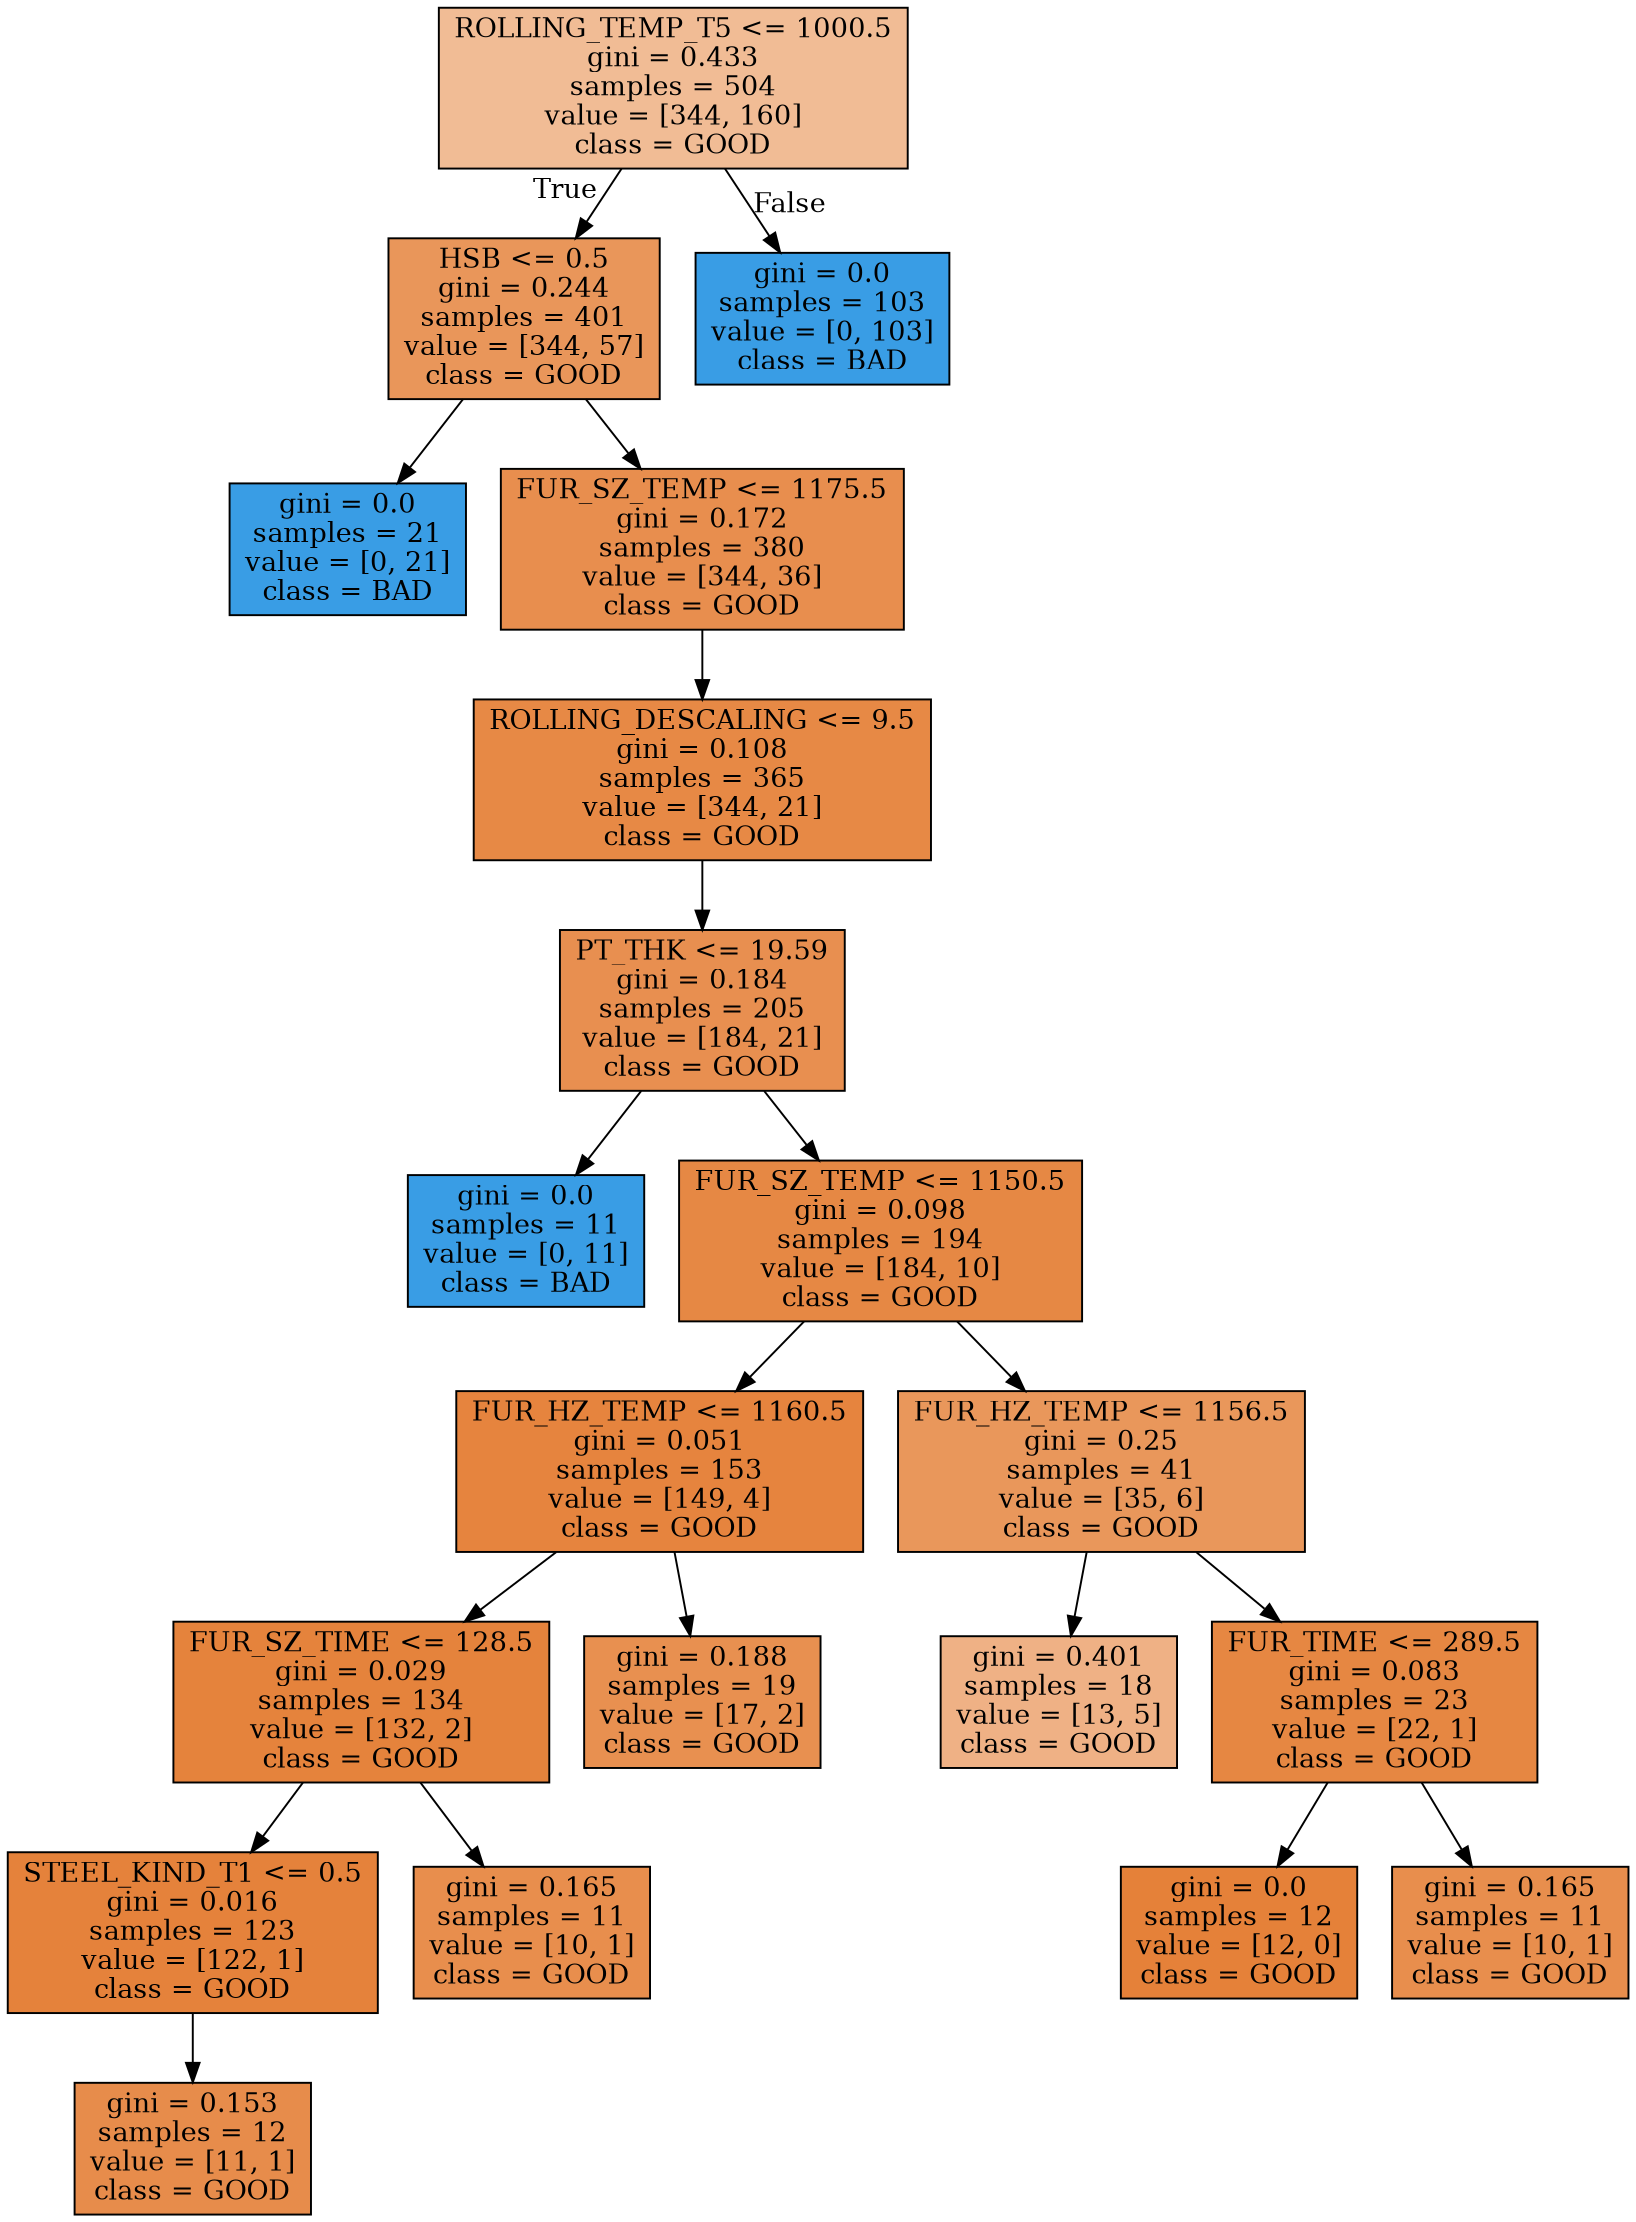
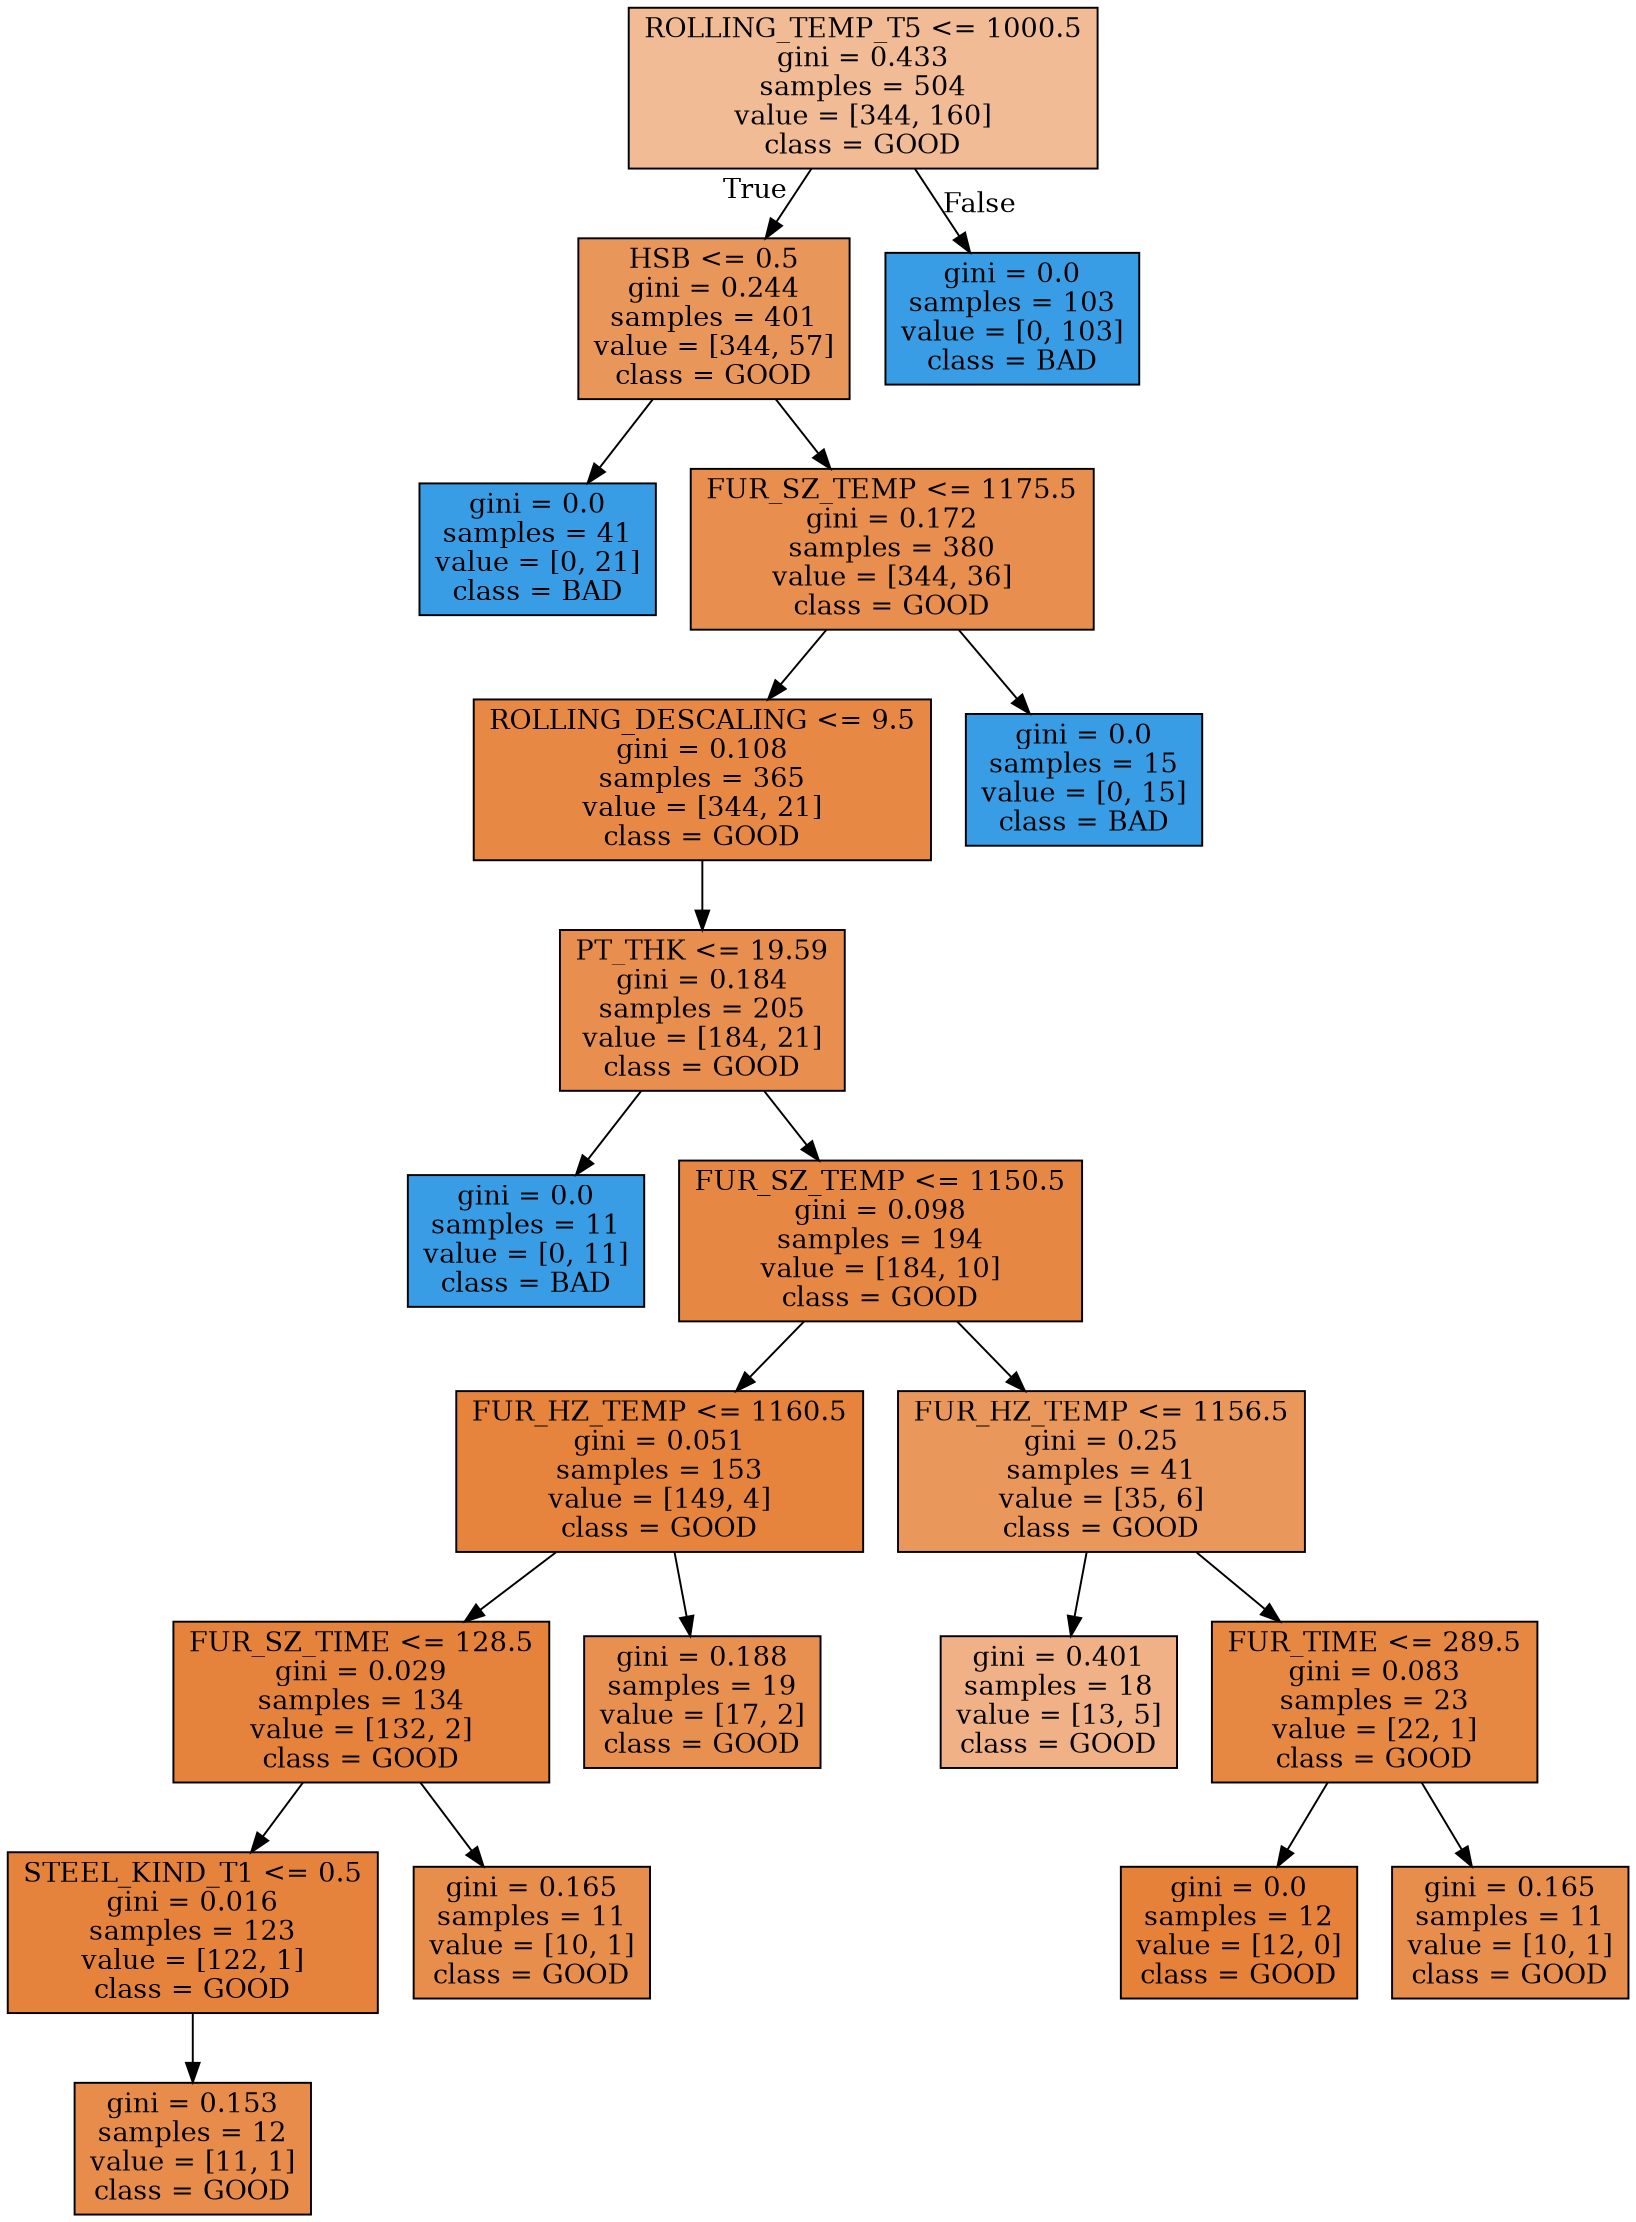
  digraph {
    node [color=black fillcolor="#399de5" shape=box style=filled]
    n1 [fillcolor="#f1bc95" label="ROLLING_TEMP_T5 <= 1000.5\ngini = 0.433\nsamples = 504\nvalue = [344, 160]\nclass = GOOD"]
    n2 [fillcolor="#e9965a" label="HSB <= 0.5\ngini = 0.244\nsamples = 401\nvalue = [344, 57]\nclass = GOOD"]
    n3 [label="gini = 0.0\nsamples = 103\nvalue = [0, 103]\nclass = BAD"]
-   n4 [label="gini = 0.0\nsamples = 21\nvalue = [0, 21]\nclass = BAD"]
+   n4 [label="gini = 0.0\nsamples = 41\nvalue = [0, 21]\nclass = BAD"]
    n5 [fillcolor="#e88e4e" label="FUR_SZ_TEMP <= 1175.5\ngini = 0.172\nsamples = 380\nvalue = [344, 36]\nclass = GOOD"]
    n6 [fillcolor="#e78945" label="ROLLING_DESCALING <= 9.5\ngini = 0.108\nsamples = 365\nvalue = [344, 21]\nclass = GOOD"]
+   n7 [label="gini = 0.0\nsamples = 15\nvalue = [0, 15]\nclass = BAD"]
    n8 [fillcolor="#e88f50" label="PT_THK <= 19.59\ngini = 0.184\nsamples = 205\nvalue = [184, 21]\nclass = GOOD"]
    n9 [label="gini = 0.0\nsamples = 11\nvalue = [0, 11]\nclass = BAD"]
    n10 [fillcolor="#e68844" label="FUR_SZ_TEMP <= 1150.5\ngini = 0.098\nsamples = 194\nvalue = [184, 10]\nclass = GOOD"]
    n11 [fillcolor="#e6843e" label="FUR_HZ_TEMP <= 1160.5\ngini = 0.051\nsamples = 153\nvalue = [149, 4]\nclass = GOOD"]
    n12 [fillcolor="#e9975b" label="FUR_HZ_TEMP <= 1156.5\ngini = 0.25\nsamples = 41\nvalue = [35, 6]\nclass = GOOD"]
    n13 [fillcolor="#e5833c" label="FUR_SZ_TIME <= 128.5\ngini = 0.029\nsamples = 134\nvalue = [132, 2]\nclass = GOOD"]
    n14 [fillcolor="#e89050" label="gini = 0.188\nsamples = 19\nvalue = [17, 2]\nclass = GOOD"]
    n15 [fillcolor="#efb185" label="gini = 0.401\nsamples = 18\nvalue = [13, 5]\nclass = GOOD"]
    n16 [fillcolor="#e68742" label="FUR_TIME <= 289.5\ngini = 0.083\nsamples = 23\nvalue = [22, 1]\nclass = GOOD"]
    n17 [fillcolor="#e5823b" label="STEEL_KIND_T1 <= 0.5\ngini = 0.016\nsamples = 123\nvalue = [122, 1]\nclass = GOOD"]
    n18 [fillcolor="#e88e4d" label="gini = 0.165\nsamples = 11\nvalue = [10, 1]\nclass = GOOD"]
    n19 [fillcolor="#e78c4b" label="gini = 0.153\nsamples = 12\nvalue = [11, 1]\nclass = GOOD"]
    n20 [fillcolor="#e58139" label="gini = 0.0\nsamples = 12\nvalue = [12, 0]\nclass = GOOD"]
    n21 [fillcolor="#e88e4d" label="gini = 0.165\nsamples = 11\nvalue = [10, 1]\nclass = GOOD"]
    n1 -> n2 [headlabel=True labelangle=45 labeldistance=2.5]
    n1 -> n3 [headlabel=False labelangle=-45 labeldistance=2.5]
    n2 -> n4
    n2 -> n5
    n5 -> n6
+   n5 -> n7
    n6 -> n8
    n8 -> n9
    n8 -> n10
    n10 -> n11
    n10 -> n12
    n11 -> n13
    n11 -> n14
    n12 -> n15
    n12 -> n16
    n13 -> n17
    n13 -> n18
    n16 -> n20
    n16 -> n21
    n17 -> n19
  }
